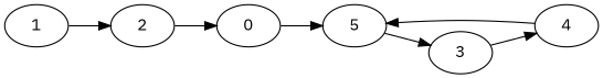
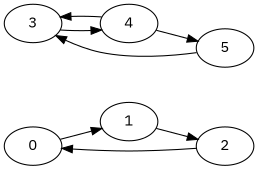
  digraph {
    fontname="IBM Plex Sans"
    rankdir=LR
    node [fontname="IBM Plex Sans" shape=ellipse]
    edge [fontname="IBM Plex Sans"]
    0
    1
    2
    3
    4
    5
-   0 -> 5
+   0 -> 1
    1 -> 2
    2 -> 0
    3 -> 4
+   4 -> 3
    4 -> 5
    5 -> 3
  }
